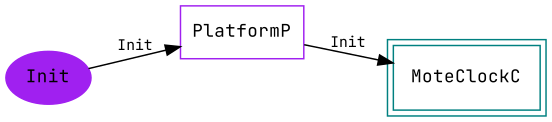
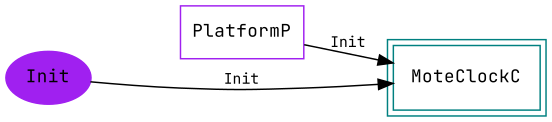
  digraph {
    fontname="JetBrains Mono"
    rankdir=LR
    node [color=purple fontname="JetBrains Mono" fontsize=12 shape=box]
    edge [color=black fontname="JetBrains Mono" fontsize=10 style=solid]
    n1 [label=Init shape=ellipse style=filled]
    PlatformP
    MoteClockC [color=teal peripheries=2]
-   n1 -> PlatformP [label=Init]
+   n1 -> MoteClockC [label=Init]
    PlatformP -> MoteClockC [label=Init]
  }
